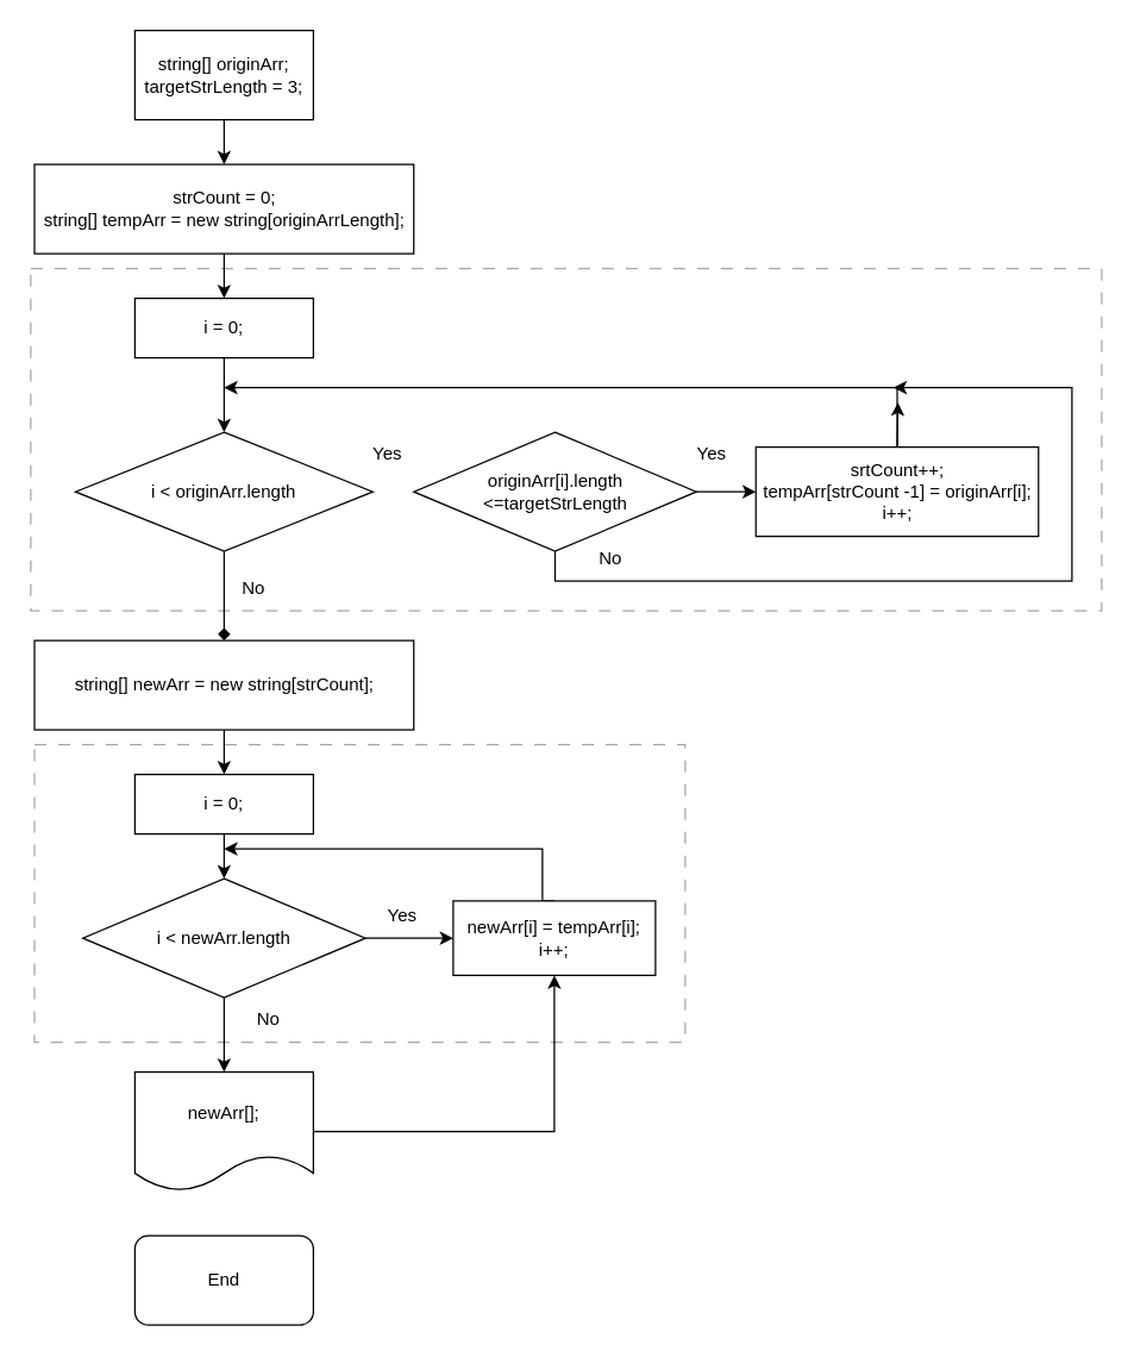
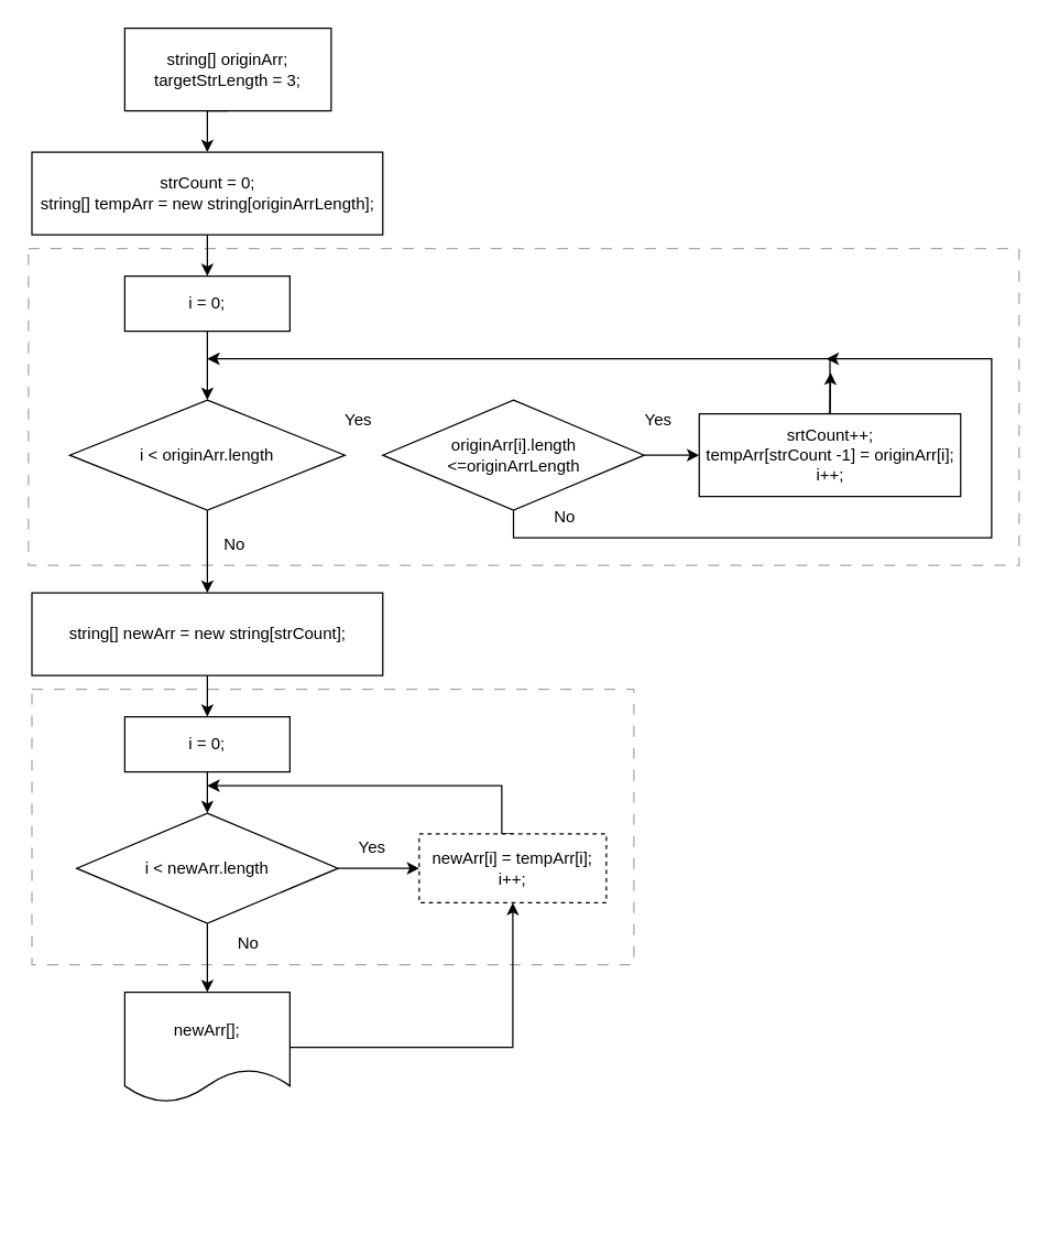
  <mxCell id="0" />
  <mxCell id="1" parent="0" />
  <mxCell id="2" value="" style="rounded=0;whiteSpace=wrap;html=1;dashed=1;dashPattern=8 8;fillColor=default;strokeColor=#ada4a4;" vertex="1" parent="1"><mxGeometry x="22.5" y="500" width="437.5" height="200" as="geometry" /></mxCell>
  <mxCell id="3" value="" style="rounded=0;whiteSpace=wrap;html=1;dashed=1;dashPattern=8 8;fillColor=default;strokeColor=#ada4a4;" vertex="1" parent="1"><mxGeometry x="20" y="180" width="720" height="230" as="geometry" /></mxCell>
  <mxCell id="4" style="edgeStyle=orthogonalEdgeStyle;rounded=0;orthogonalLoop=1;jettySize=auto;html=1;exitX=0.5;exitY=1;exitDx=0;exitDy=0;entryX=0.5;entryY=0;entryDx=0;entryDy=0;" edge="1" parent="1" source="5" target="7"><mxGeometry relative="1" as="geometry" /></mxCell>
- <mxCell id="5" value="string[] originArr;&lt;br&gt;targetStrLength = 3;" style="rounded=0;whiteSpace=wrap;html=1;" vertex="1" parent="1"><mxGeometry x="90" y="20" width="120" height="60" as="geometry" /></mxCell>
+ <mxCell id="5" value="string[] originArr;&lt;br&gt;targetStrLength = 3;" style="rounded=0;whiteSpace=wrap;html=1;" vertex="1" parent="1"><mxGeometry x="90" y="20" width="150" height="60" as="geometry" /></mxCell>
  <mxCell id="6" style="edgeStyle=orthogonalEdgeStyle;rounded=0;orthogonalLoop=1;jettySize=auto;html=1;exitX=0.5;exitY=1;exitDx=0;exitDy=0;entryX=0.5;entryY=0;entryDx=0;entryDy=0;" edge="1" parent="1" source="7" target="9"><mxGeometry relative="1" as="geometry" /></mxCell>
  <mxCell id="7" value="strCount = 0;&lt;br&gt;string[] tempArr = new string[originArrLength];" style="rounded=0;whiteSpace=wrap;html=1;" vertex="1" parent="1"><mxGeometry x="22.5" y="110" width="255" height="60" as="geometry" /></mxCell>
  <mxCell id="8" style="edgeStyle=orthogonalEdgeStyle;rounded=0;orthogonalLoop=1;jettySize=auto;html=1;exitX=0.5;exitY=1;exitDx=0;exitDy=0;entryX=0.5;entryY=0;entryDx=0;entryDy=0;" edge="1" parent="1" source="9" target="11"><mxGeometry relative="1" as="geometry"><Array as="points"><mxPoint x="150" y="240" /></Array></mxGeometry></mxCell>
  <mxCell id="9" value="i = 0;" style="rounded=0;whiteSpace=wrap;html=1;" vertex="1" parent="1"><mxGeometry x="90" y="200" width="120" height="40" as="geometry" /></mxCell>
- <mxCell id="10" style="edgeStyle=orthogonalEdgeStyle;rounded=0;orthogonalLoop=1;jettySize=auto;html=1;exitX=0.5;exitY=1;exitDx=0;exitDy=0;entryX=0.5;entryY=0;entryDx=0;entryDy=0;endArrow=diamond;" edge="1" parent="1" source="11" target="22"><mxGeometry relative="1" as="geometry" /></mxCell>
+ <mxCell id="10" style="edgeStyle=orthogonalEdgeStyle;rounded=0;orthogonalLoop=1;jettySize=auto;html=1;exitX=0.5;exitY=1;exitDx=0;exitDy=0;entryX=0.5;entryY=0;entryDx=0;entryDy=0;" edge="1" parent="1" source="11" target="22"><mxGeometry relative="1" as="geometry" /></mxCell>
  <mxCell id="11" value="i &amp;lt; originArr.length" style="rhombus;whiteSpace=wrap;html=1;" vertex="1" parent="1"><mxGeometry x="50" y="290" width="200" height="80" as="geometry" /></mxCell>
  <mxCell id="12" style="edgeStyle=orthogonalEdgeStyle;rounded=0;orthogonalLoop=1;jettySize=auto;html=1;exitX=1;exitY=0.5;exitDx=0;exitDy=0;entryX=0;entryY=0.5;entryDx=0;entryDy=0;" edge="1" parent="1" source="14" target="16"><mxGeometry relative="1" as="geometry" /></mxCell>
  <mxCell id="13" style="edgeStyle=orthogonalEdgeStyle;rounded=0;orthogonalLoop=1;jettySize=auto;html=1;" edge="1" parent="1" source="14"><mxGeometry relative="1" as="geometry"><mxPoint x="600" y="260" as="targetPoint" /><Array as="points"><mxPoint x="372" y="390" /><mxPoint x="720" y="390" /><mxPoint x="720" y="260" /></Array></mxGeometry></mxCell>
- <mxCell id="14" value="originArr[i].length &amp;lt;=targetStrLength" style="rhombus;whiteSpace=wrap;html=1;" vertex="1" parent="1"><mxGeometry x="277.5" y="290" width="190" height="80" as="geometry" /></mxCell>
+ <mxCell id="14" value="originArr[i].length &amp;lt;=originArrLength" style="rhombus;whiteSpace=wrap;html=1;" vertex="1" parent="1"><mxGeometry x="277.5" y="290" width="190" height="80" as="geometry" /></mxCell>
  <mxCell id="15" style="edgeStyle=orthogonalEdgeStyle;rounded=0;orthogonalLoop=1;jettySize=auto;html=1;exitX=0.5;exitY=0;exitDx=0;exitDy=0;" edge="1" parent="1" source="16"><mxGeometry relative="1" as="geometry"><mxPoint x="150" y="260" as="targetPoint" /><Array as="points"><mxPoint x="602" y="260" /></Array></mxGeometry></mxCell>
  <mxCell id="16" value="srtCount++;&lt;br&gt;tempArr[strCount -1] = originArr[i];&lt;br&gt;i++;" style="rounded=0;whiteSpace=wrap;html=1;" vertex="1" parent="1"><mxGeometry x="507.5" y="300" width="190" height="60" as="geometry" /></mxCell>
  <mxCell id="17" value="Yes" style="text;html=1;strokeColor=none;fillColor=none;align=center;verticalAlign=middle;whiteSpace=wrap;rounded=0;" vertex="1" parent="1"><mxGeometry x="230" y="290" width="60" height="30" as="geometry" /></mxCell>
  <mxCell id="18" value="Yes" style="text;html=1;strokeColor=none;fillColor=none;align=center;verticalAlign=middle;whiteSpace=wrap;rounded=0;" vertex="1" parent="1"><mxGeometry x="447.5" y="290" width="60" height="30" as="geometry" /></mxCell>
  <mxCell id="19" value="" style="endArrow=classic;html=1;rounded=0;exitX=0.5;exitY=0;exitDx=0;exitDy=0;" edge="1" parent="1" source="16"><mxGeometry width="50" height="50" relative="1" as="geometry"><mxPoint x="280" y="430" as="sourcePoint" /><mxPoint x="603" y="270" as="targetPoint" /></mxGeometry></mxCell>
  <mxCell id="20" value="No" style="text;html=1;strokeColor=none;fillColor=none;align=center;verticalAlign=middle;whiteSpace=wrap;rounded=0;" vertex="1" parent="1"><mxGeometry x="140" y="380" width="60" height="30" as="geometry" /></mxCell>
  <mxCell id="21" style="edgeStyle=orthogonalEdgeStyle;rounded=0;orthogonalLoop=1;jettySize=auto;html=1;exitX=0.5;exitY=1;exitDx=0;exitDy=0;entryX=0.5;entryY=0;entryDx=0;entryDy=0;" edge="1" parent="1" source="22" target="25"><mxGeometry relative="1" as="geometry" /></mxCell>
  <mxCell id="22" value="string[] newArr = new string[strCount];" style="rounded=0;whiteSpace=wrap;html=1;" vertex="1" parent="1"><mxGeometry x="22.5" y="430" width="255" height="60" as="geometry" /></mxCell>
  <mxCell id="23" value="No" style="text;html=1;strokeColor=none;fillColor=none;align=center;verticalAlign=middle;whiteSpace=wrap;rounded=0;" vertex="1" parent="1"><mxGeometry x="380" y="360" width="60" height="30" as="geometry" /></mxCell>
  <mxCell id="24" style="edgeStyle=orthogonalEdgeStyle;rounded=0;orthogonalLoop=1;jettySize=auto;html=1;exitX=0.5;exitY=1;exitDx=0;exitDy=0;entryX=0.5;entryY=0;entryDx=0;entryDy=0;" edge="1" parent="1" source="25" target="34"><mxGeometry relative="1" as="geometry" /></mxCell>
  <mxCell id="25" value="i = 0;" style="rounded=0;whiteSpace=wrap;html=1;" vertex="1" parent="1"><mxGeometry x="90" y="520" width="120" height="40" as="geometry" /></mxCell>
  <mxCell id="26" style="edgeStyle=orthogonalEdgeStyle;rounded=0;orthogonalLoop=1;jettySize=auto;html=1;exitX=1;exitY=0.5;exitDx=0;exitDy=0;entryX=0;entryY=0.5;entryDx=0;entryDy=0;" edge="1" parent="1" source="34" target="30"><mxGeometry relative="1" as="geometry" /></mxCell>
  <mxCell id="27" value="Yes" style="text;html=1;strokeColor=none;fillColor=none;align=center;verticalAlign=middle;whiteSpace=wrap;rounded=0;" vertex="1" parent="1"><mxGeometry x="240" y="600" width="60" height="30" as="geometry" /></mxCell>
  <mxCell id="28" value="No" style="text;html=1;strokeColor=none;fillColor=none;align=center;verticalAlign=middle;whiteSpace=wrap;rounded=0;" vertex="1" parent="1"><mxGeometry x="150" y="670" width="60" height="30" as="geometry" /></mxCell>
  <mxCell id="29" style="edgeStyle=orthogonalEdgeStyle;rounded=0;orthogonalLoop=1;jettySize=auto;html=1;exitX=0.5;exitY=0;exitDx=0;exitDy=0;" edge="1" parent="1" source="30"><mxGeometry relative="1" as="geometry"><mxPoint x="150" y="570" as="targetPoint" /><Array as="points"><mxPoint x="364" y="570" /></Array></mxGeometry></mxCell>
- <mxCell id="30" value="newArr[i] = tempArr[i];&lt;br&gt;i++;" style="rounded=0;whiteSpace=wrap;html=1;" vertex="1" parent="1"><mxGeometry x="304" y="605" width="136" height="50" as="geometry" /></mxCell>
+ <mxCell id="30" value="newArr[i] = tempArr[i];&lt;br&gt;i++;" style="rounded=0;whiteSpace=wrap;html=1;dashed=1;" vertex="1" parent="1"><mxGeometry x="304" y="605" width="136" height="50" as="geometry" /></mxCell>
  <mxCell id="31" style="edgeStyle=orthogonalEdgeStyle;rounded=0;orthogonalLoop=1;jettySize=auto;html=1;" edge="1" parent="1" source="32" target="30"><mxGeometry relative="1" as="geometry" /></mxCell>
  <mxCell id="32" value="newArr[];" style="shape=document;whiteSpace=wrap;html=1;boundedLbl=1;" vertex="1" parent="1"><mxGeometry x="90" y="720" width="120" height="80" as="geometry" /></mxCell>
  <mxCell id="33" style="edgeStyle=orthogonalEdgeStyle;rounded=0;orthogonalLoop=1;jettySize=auto;html=1;entryX=0.5;entryY=0;entryDx=0;entryDy=0;" edge="1" parent="1" source="34" target="32"><mxGeometry relative="1" as="geometry" /></mxCell>
  <mxCell id="34" value="i &amp;lt; newArr.length" style="rhombus;whiteSpace=wrap;html=1;" vertex="1" parent="1"><mxGeometry x="55" y="590" width="190" height="80" as="geometry" /></mxCell>
- <mxCell id="35" value="End" style="rounded=1;whiteSpace=wrap;html=1;" vertex="1" parent="1"><mxGeometry x="90" y="830" width="120" height="60" as="geometry" /></mxCell>
